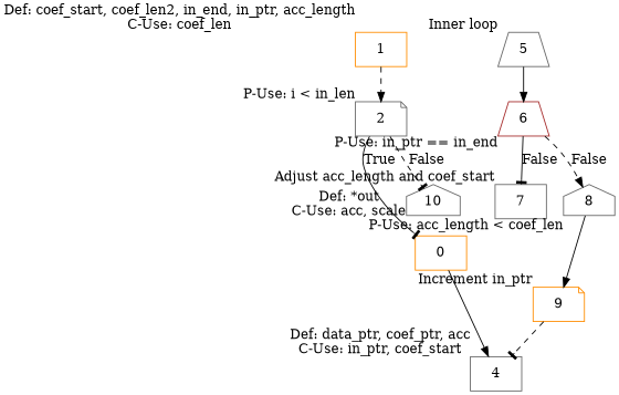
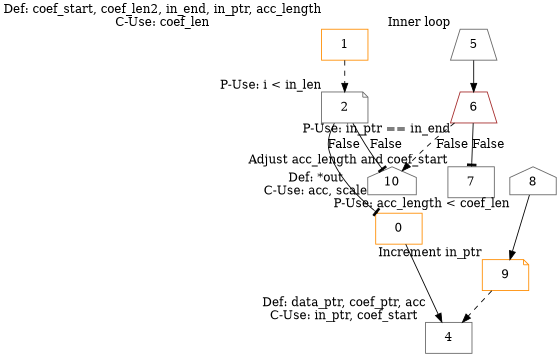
  digraph {
    rankdir=TB
    node [color=gray40 shape=box]
    edge [arrowhead=normal style=solid]
    n1 [color=darkorange label=1 xlabel="Def: coef_start, coef_len2, in_end, in_ptr, acc_length\nC-Use: coef_len"]
    n2 [label=2 shape=note xlabel="P-Use: i < in_len"]
    n3 [color=darkorange label=0]
    n4 [label=10 shape=house xlabel="Def: *out\nC-Use: acc, scale"]
    n5 [label=4 xlabel="Def: data_ptr, coef_ptr, acc\nC-Use: in_ptr, coef_start"]
    n6 [label=5 shape=trapezium xlabel="Inner loop"]
    n7 [color=brown label=6 shape=trapezium xlabel="P-Use: in_ptr == in_end"]
    n8 [label=7 xlabel="Adjust acc_length and coef_start"]
    n9 [label=8 shape=house xlabel="P-Use: acc_length < coef_len"]
    n10 [color=darkorange label=9 shape=note xlabel="Increment in_ptr"]
    n1 -> n2 [style=dashed]
-   n2 -> n3 [arrowhead=tee label=True]
-   n2 -> n4 [arrowhead=tee label=False style=dashed]
+   n2 -> n3 [arrowhead=tee label=False]
+   n2 -> n4 [arrowhead=tee label=False]
    n3 -> n5
    n6 -> n7
    n7 -> n8 [arrowhead=tee label=False]
-   n7 -> n9 [label=False style=dashed]
+   n7 -> n4 [label=False style=dashed]
    n9 -> n10
-   n10 -> n5 [arrowhead=tee style=dashed]
+   n10 -> n5 [style=dashed]
  }
